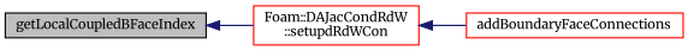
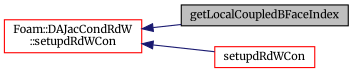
  digraph {
    fontname=Merriweather
    rankdir=LR
    node [color=red fontname=Merriweather fontsize=10 shape=record]
    edge [color=midnightblue dir=back fontname=Merriweather fontsize=10 labelfontname=Helvetica labelfontsize=10 style=solid]
    n1 [color=black fillcolor=grey75 fontcolor=black height=0.2 label=getLocalCoupledBFaceIndex style=filled width=0.4]
    n2 [height=0.2 label="Foam::DAJacCondRdW\l::setupdRdWCon" width=0.4]
-   n3 [height=0.2 label=addBoundaryFaceConnections width=0.4]
-   n1 -> n2
+   n3 [height=0.2 label=setupdRdWCon width=0.4]
+   n2 -> n1
    n2 -> n3
  }
